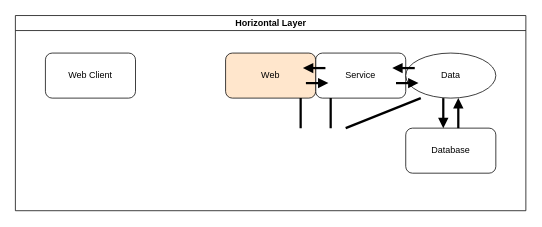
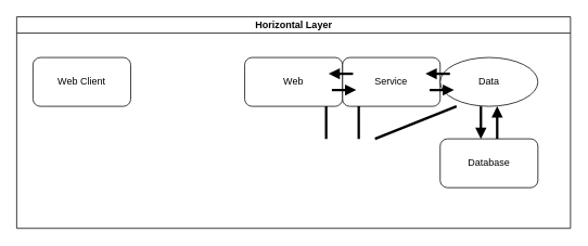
  <mxCell id="0" />
  <mxCell id="1" parent="0" />
  <mxCell id="2" value="Horizontal Layer" style="swimlane;html=1;startSize=20;horizontal=1;containerType=tree;glass=0;" parent="1" vertex="1"><mxGeometry x="20" y="20" width="680" height="260" as="geometry"><mxRectangle x="40" y="80" width="90" height="30" as="alternateBounds" /></mxGeometry></mxCell>
- <mxCell id="3" value="Web Client" style="rounded=1;whiteSpace=wrap;html=1;" parent="2" vertex="1"><mxGeometry x="40" y="50" width="120" height="60" as="geometry" /></mxCell>
+ <mxCell id="3" value="Web Client" style="rounded=1;whiteSpace=wrap;html=1;" parent="2" vertex="1"><mxGeometry x="20" y="50" width="120" height="60" as="geometry" /></mxCell>
  <mxCell id="4" value="Service" style="rounded=1;whiteSpace=wrap;html=1;" parent="2" vertex="1"><mxGeometry x="400" y="50" width="120" height="60" as="geometry" /></mxCell>
  <mxCell id="5" value="Data" style="ellipse;whiteSpace=wrap;html=1;" parent="2" vertex="1"><mxGeometry x="520" y="50" width="120" height="60" as="geometry" /></mxCell>
- <mxCell id="6" value="Web" style="rounded=1;whiteSpace=wrap;html=1;fillColor=#ffe6cc;" parent="2" vertex="1"><mxGeometry x="280" y="50" width="120" height="60" as="geometry" /></mxCell>
+ <mxCell id="6" value="Web" style="rounded=1;whiteSpace=wrap;html=1;" parent="2" vertex="1"><mxGeometry x="280" y="50" width="120" height="60" as="geometry" /></mxCell>
  <mxCell id="7" value="Database" style="rounded=1;whiteSpace=wrap;html=1;" parent="2" vertex="1"><mxGeometry x="520" y="150" width="120" height="60" as="geometry" /></mxCell>
  <mxCell id="8" value="" style="endArrow=block;startArrow=none;html=1;rounded=0;strokeWidth=3;endFill=1;startFill=0;" parent="2" edge="1"><mxGeometry width="50" height="50" relative="1" as="geometry"><mxPoint x="413" y="70" as="sourcePoint" /><mxPoint x="383" y="70" as="targetPoint" /></mxGeometry></mxCell>
  <mxCell id="9" value="" style="endArrow=block;startArrow=none;html=1;rounded=0;strokeWidth=3;endFill=1;startFill=0;" parent="2" edge="1"><mxGeometry width="50" height="50" relative="1" as="geometry"><mxPoint x="387" y="90" as="sourcePoint" /><mxPoint x="417" y="90" as="targetPoint" /></mxGeometry></mxCell>
  <mxCell id="10" value="" style="endArrow=block;startArrow=none;html=1;rounded=0;strokeWidth=3;endFill=1;startFill=0;" edge="1" parent="2"><mxGeometry width="50" height="50" relative="1" as="geometry"><mxPoint x="507" y="90" as="sourcePoint" /><mxPoint x="537" y="90" as="targetPoint" /></mxGeometry></mxCell>
  <mxCell id="11" value="" style="endArrow=block;startArrow=none;html=1;rounded=0;strokeWidth=3;endFill=1;startFill=0;" edge="1" parent="2"><mxGeometry width="50" height="50" relative="1" as="geometry"><mxPoint x="532" y="70" as="sourcePoint" /><mxPoint x="502" y="70" as="targetPoint" /></mxGeometry></mxCell>
  <mxCell id="12" value="" style="endArrow=block;startArrow=none;html=1;rounded=0;strokeWidth=3;endFill=1;startFill=0;" edge="1" parent="2"><mxGeometry width="50" height="50" relative="1" as="geometry"><mxPoint x="570" y="110" as="sourcePoint" /><mxPoint x="570" y="150" as="targetPoint" /></mxGeometry></mxCell>
  <mxCell id="13" value="" style="endArrow=block;startArrow=none;html=1;rounded=0;strokeWidth=3;endFill=1;startFill=0;" edge="1" parent="2"><mxGeometry width="50" height="50" relative="1" as="geometry"><mxPoint x="590" y="150" as="sourcePoint" /><mxPoint x="590" y="110" as="targetPoint" /></mxGeometry></mxCell>
  <mxCell id="14" value="" style="endArrow=none;startArrow=none;html=1;rounded=0;strokeWidth=3;endFill=0;startFill=0;exitX=0.167;exitY=1;exitDx=0;exitDy=0;exitPerimeter=0;" edge="1" parent="2" source="5"><mxGeometry width="50" height="50" relative="1" as="geometry"><mxPoint x="440" y="130" as="sourcePoint" /><mxPoint x="440" y="150" as="targetPoint" /></mxGeometry></mxCell>
  <mxCell id="15" value="" style="endArrow=none;startArrow=none;html=1;rounded=0;strokeWidth=3;endFill=0;startFill=0;" edge="1" parent="2"><mxGeometry width="50" height="50" relative="1" as="geometry"><mxPoint x="420" y="110" as="sourcePoint" /><mxPoint x="420" y="130" as="targetPoint" /><Array as="points"><mxPoint x="420" y="130" /><mxPoint x="420" y="150" /></Array></mxGeometry></mxCell>
  <mxCell id="16" value="" style="endArrow=none;startArrow=none;html=1;rounded=0;strokeWidth=3;endFill=0;startFill=0;" edge="1" parent="2"><mxGeometry width="50" height="50" relative="1" as="geometry"><mxPoint x="380" y="110" as="sourcePoint" /><mxPoint x="380" y="130" as="targetPoint" /><Array as="points"><mxPoint x="380" y="130" /><mxPoint x="380" y="150" /></Array></mxGeometry></mxCell>
